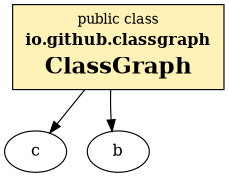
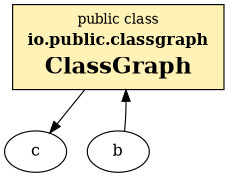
  digraph {
-   n1 [fillcolor="#fff2b6" label=<<table border='0' cellborder='0' cellspacing='1'><tr><td><font point-size='12'>public class</font></td></tr><tr><td><font point-size='14'><b>io.github.classgraph</b></font></td></tr><tr><td><font point-size='20'><b>ClassGraph</b></font></td></tr></table>> shape=box style=filled]
+   n1 [fillcolor="#fff2b6" label=<<table border='0' cellborder='0' cellspacing='1'><tr><td><font point-size='12'>public class</font></td></tr><tr><td><font point-size='14'><b>io.public.classgraph</b></font></td></tr><tr><td><font point-size='20'><b>ClassGraph</b></font></td></tr></table>> shape=box style=filled]
    c
    b
    n1 -> c
-   n1 -> b
+   b -> n1
  }
